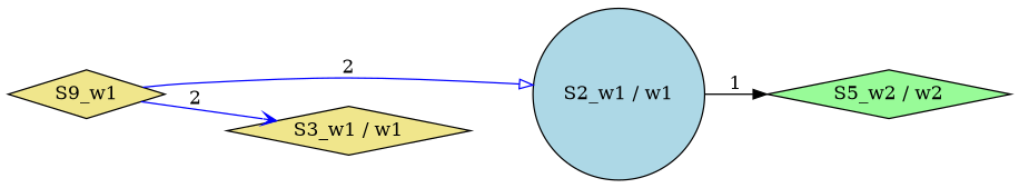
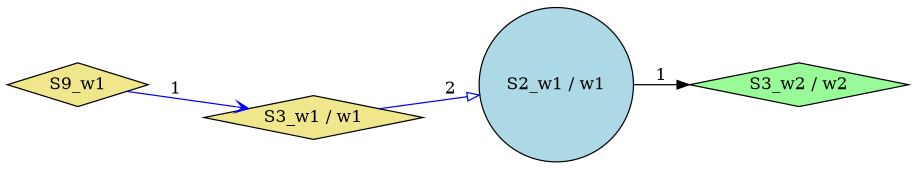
  digraph {
    rankdir=LR
    node [fillcolor=khaki shape=diamond style=filled]
    edge [color=blue]
    n1 [fillcolor=lightblue label="S2_w1 / w1" shape=circle]
-   n2 [fillcolor=palegreen label="S5_w2 / w2"]
+   n2 [fillcolor=palegreen label="S3_w2 / w2"]
    n3 [label="S3_w1 / w1"]
    n4 [label=S9_w1]
    n1 -> n2 [arrowhead=normal color=black label=1]
-   n4 -> n1 [arrowhead=onormal label=2]
-   n4 -> n3 [arrowhead=vee label=2]
+   n3 -> n1 [arrowhead=onormal label=2]
+   n4 -> n3 [arrowhead=vee label=1]
  }
